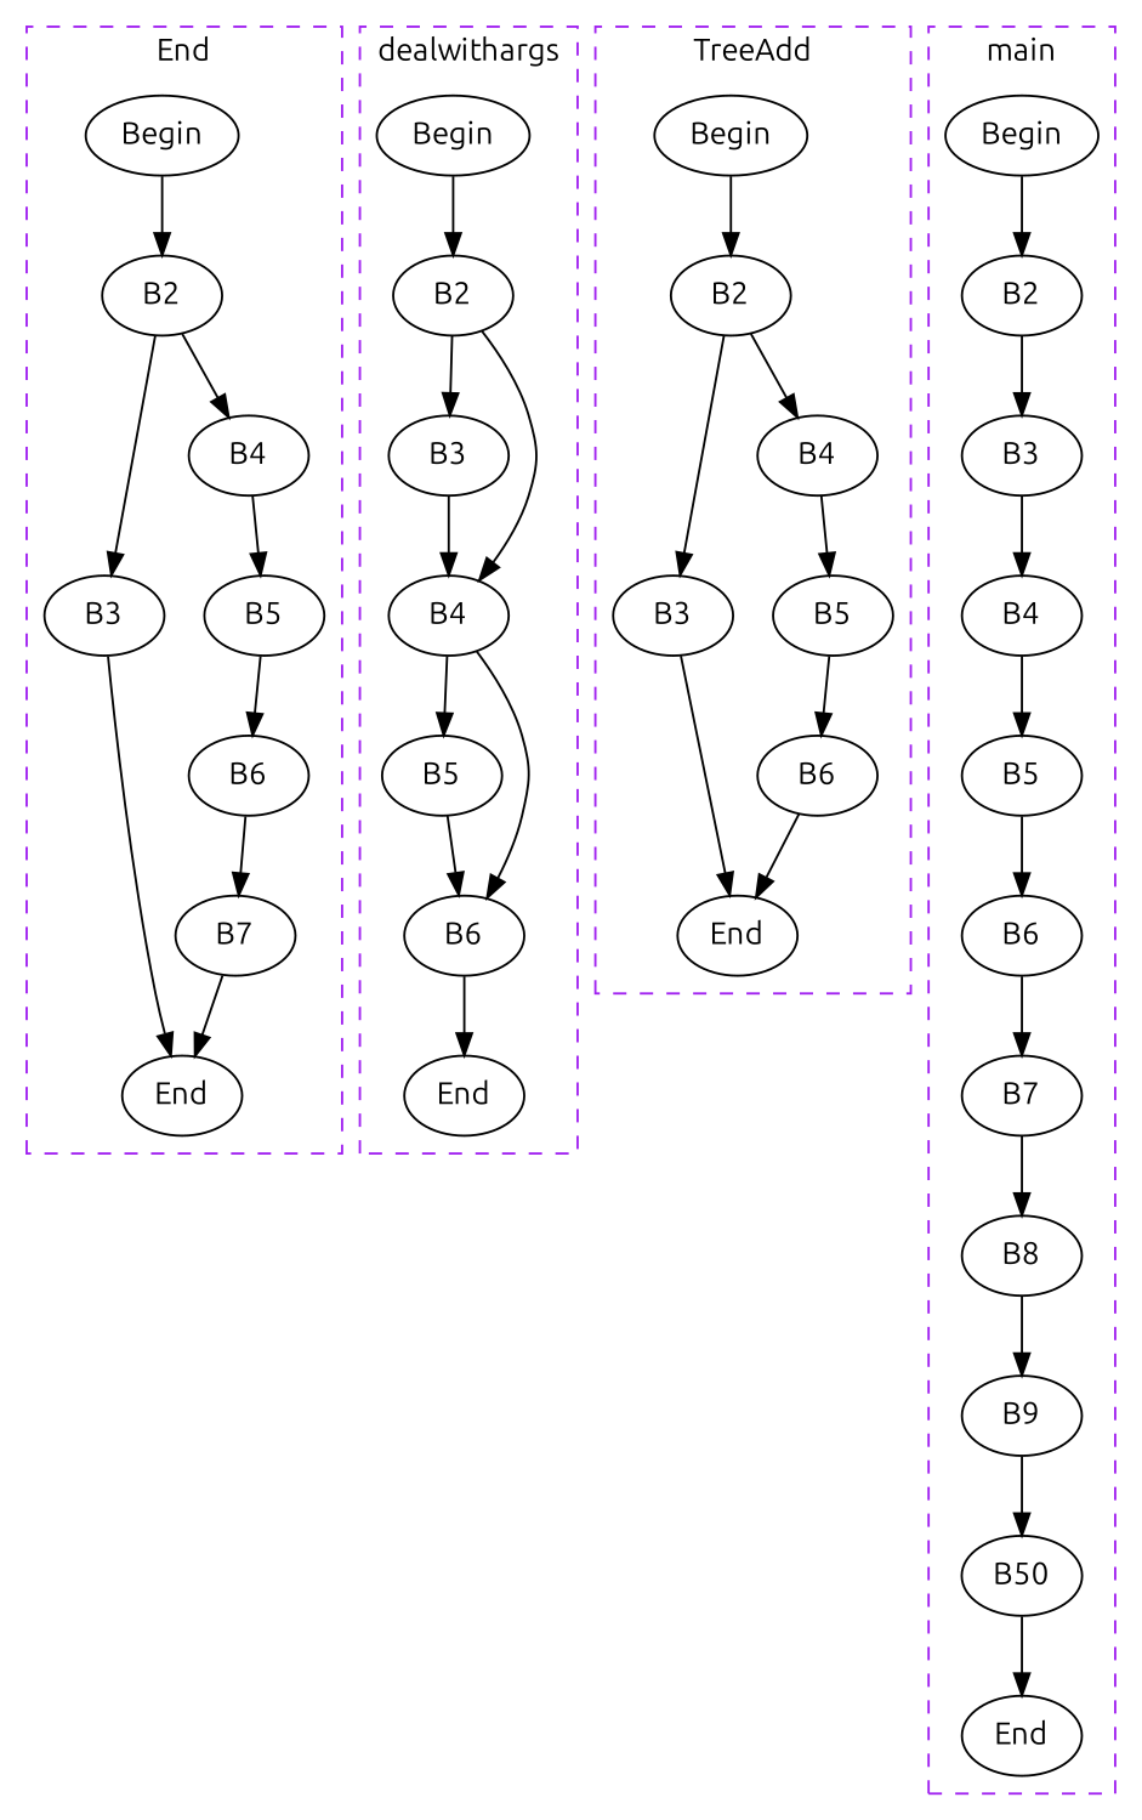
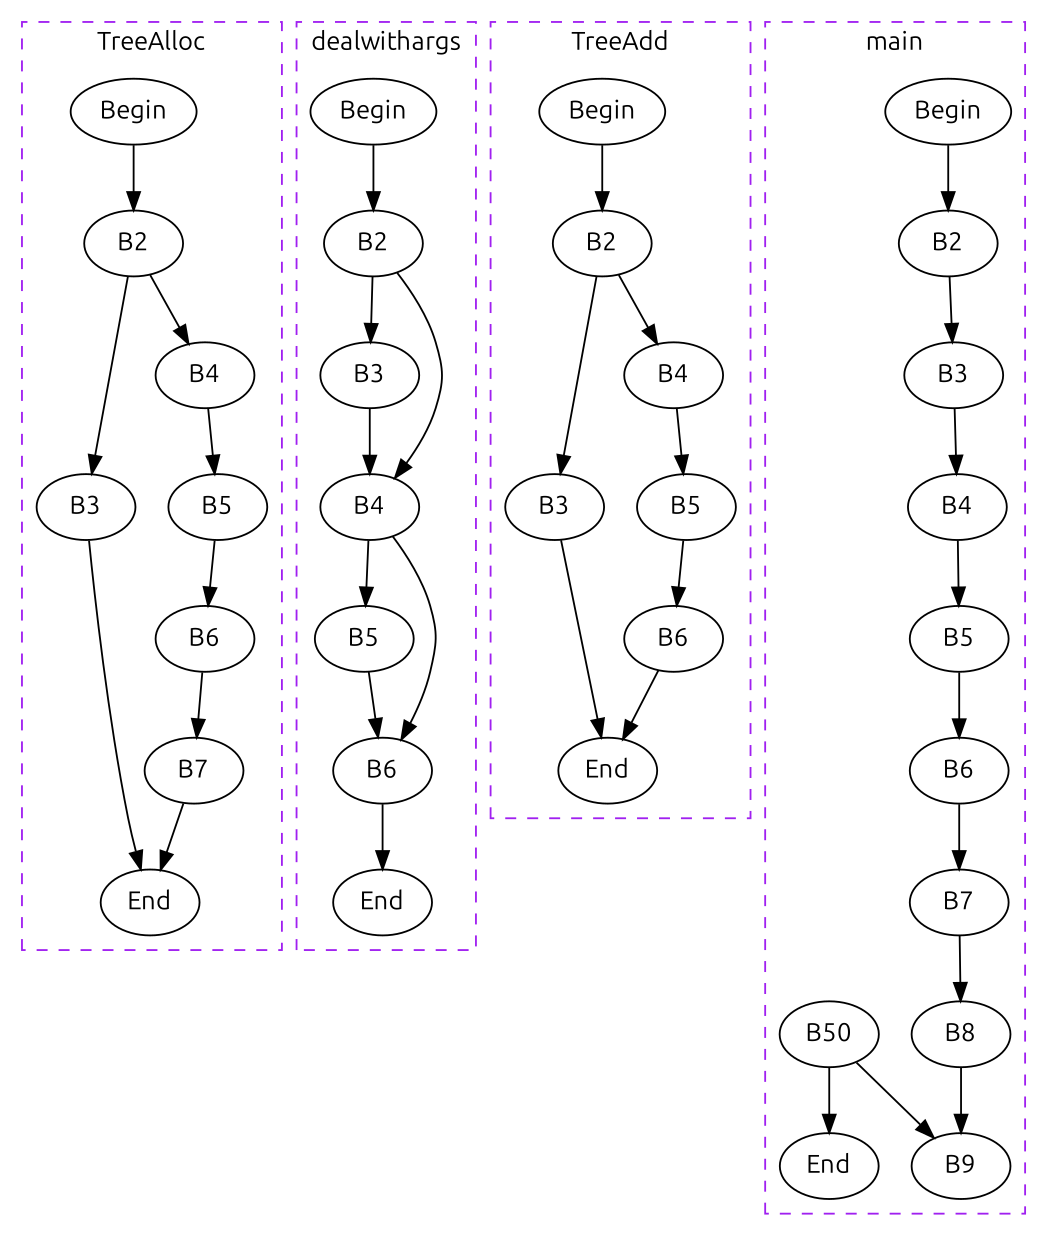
  digraph {
    fontname=Ubuntu
    node [fontname=Ubuntu]
    edge [fontname=Ubuntu]
    n1 [label=Begin]
    n2 [label=B2]
    n3 [label=B3]
    n4 [label=B4]
    n5 [label=End]
    n6 [label=B5]
    n7 [label=B6]
    n8 [label=B7]
    n9 [label=Begin]
    n10 [label=B2]
    n11 [label=B3]
    n12 [label=B4]
    n13 [label=End]
    n14 [label=B5]
    n15 [label=B6]
    n16 [label=Begin]
    n17 [label=B2]
    n18 [label=B3]
    n19 [label=B4]
    n20 [label=End]
    n21 [label=B5]
    n22 [label=B6]
    n23 [label=Begin]
    n24 [label=B2]
    n25 [label=B3]
    n26 [label=End]
    n27 [label=B4]
    n28 [label=B5]
    n29 [label=B6]
    n30 [label=B7]
    n31 [label=B8]
    n32 [label=B9]
    n33 [label=B50]
    subgraph cluster_1 {
      color=purple
-     label=End
+     label=TreeAlloc
      style=dashed
      n1
      n2
      n3
      n4
      n5
      n6
      n7
      n8
    }
    subgraph cluster_2 {
      color=purple
      label=dealwithargs
      style=dashed
      n9
      n10
      n11
      n12
      n13
      n14
      n15
    }
    subgraph cluster_3 {
      color=purple
      label=TreeAdd
      style=dashed
      n16
      n17
      n18
      n19
      n20
      n21
      n22
    }
    subgraph cluster_4 {
      color=purple
      label=main
      style=dashed
      n23
      n24
      n25
      n26
      n27
      n28
      n29
      n30
      n31
      n32
      n33
    }
    n1 -> n2
    n2 -> n3
    n2 -> n4
    n3 -> n5
    n4 -> n6
    n6 -> n7
    n7 -> n8
    n8 -> n5
    n9 -> n10
    n10 -> n11
    n10 -> n12
    n11 -> n12
    n12 -> n14
    n12 -> n15
    n14 -> n15
    n15 -> n13
    n16 -> n17
    n17 -> n18
    n17 -> n19
    n18 -> n20
    n19 -> n21
    n21 -> n22
    n22 -> n20
    n23 -> n24
    n24 -> n25
    n25 -> n27
    n27 -> n28
    n28 -> n29
    n29 -> n30
    n30 -> n31
    n31 -> n32
-   n32 -> n33
+   n33 -> n32
    n33 -> n26
  }
